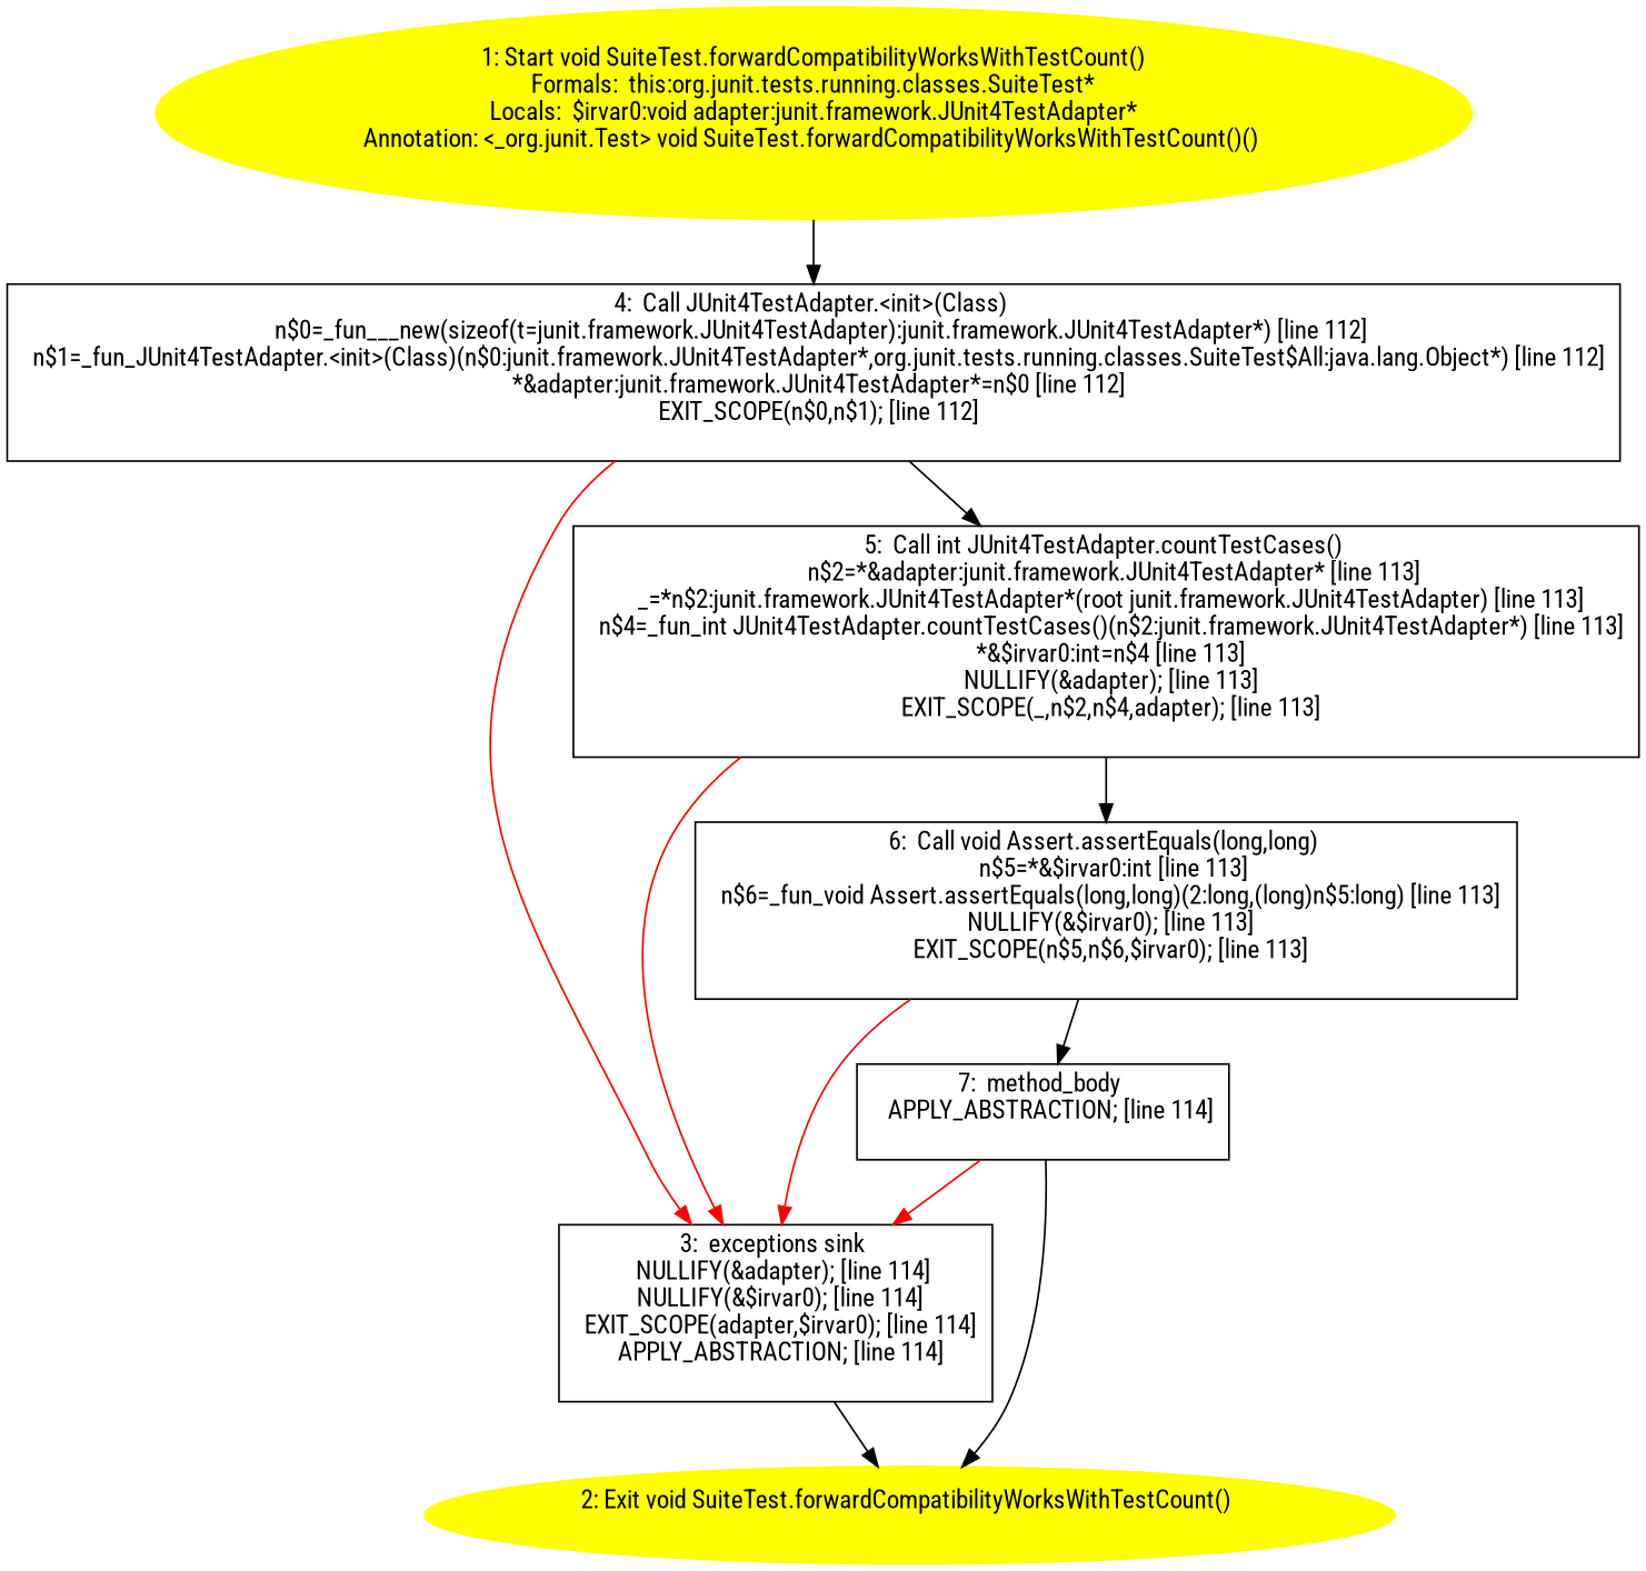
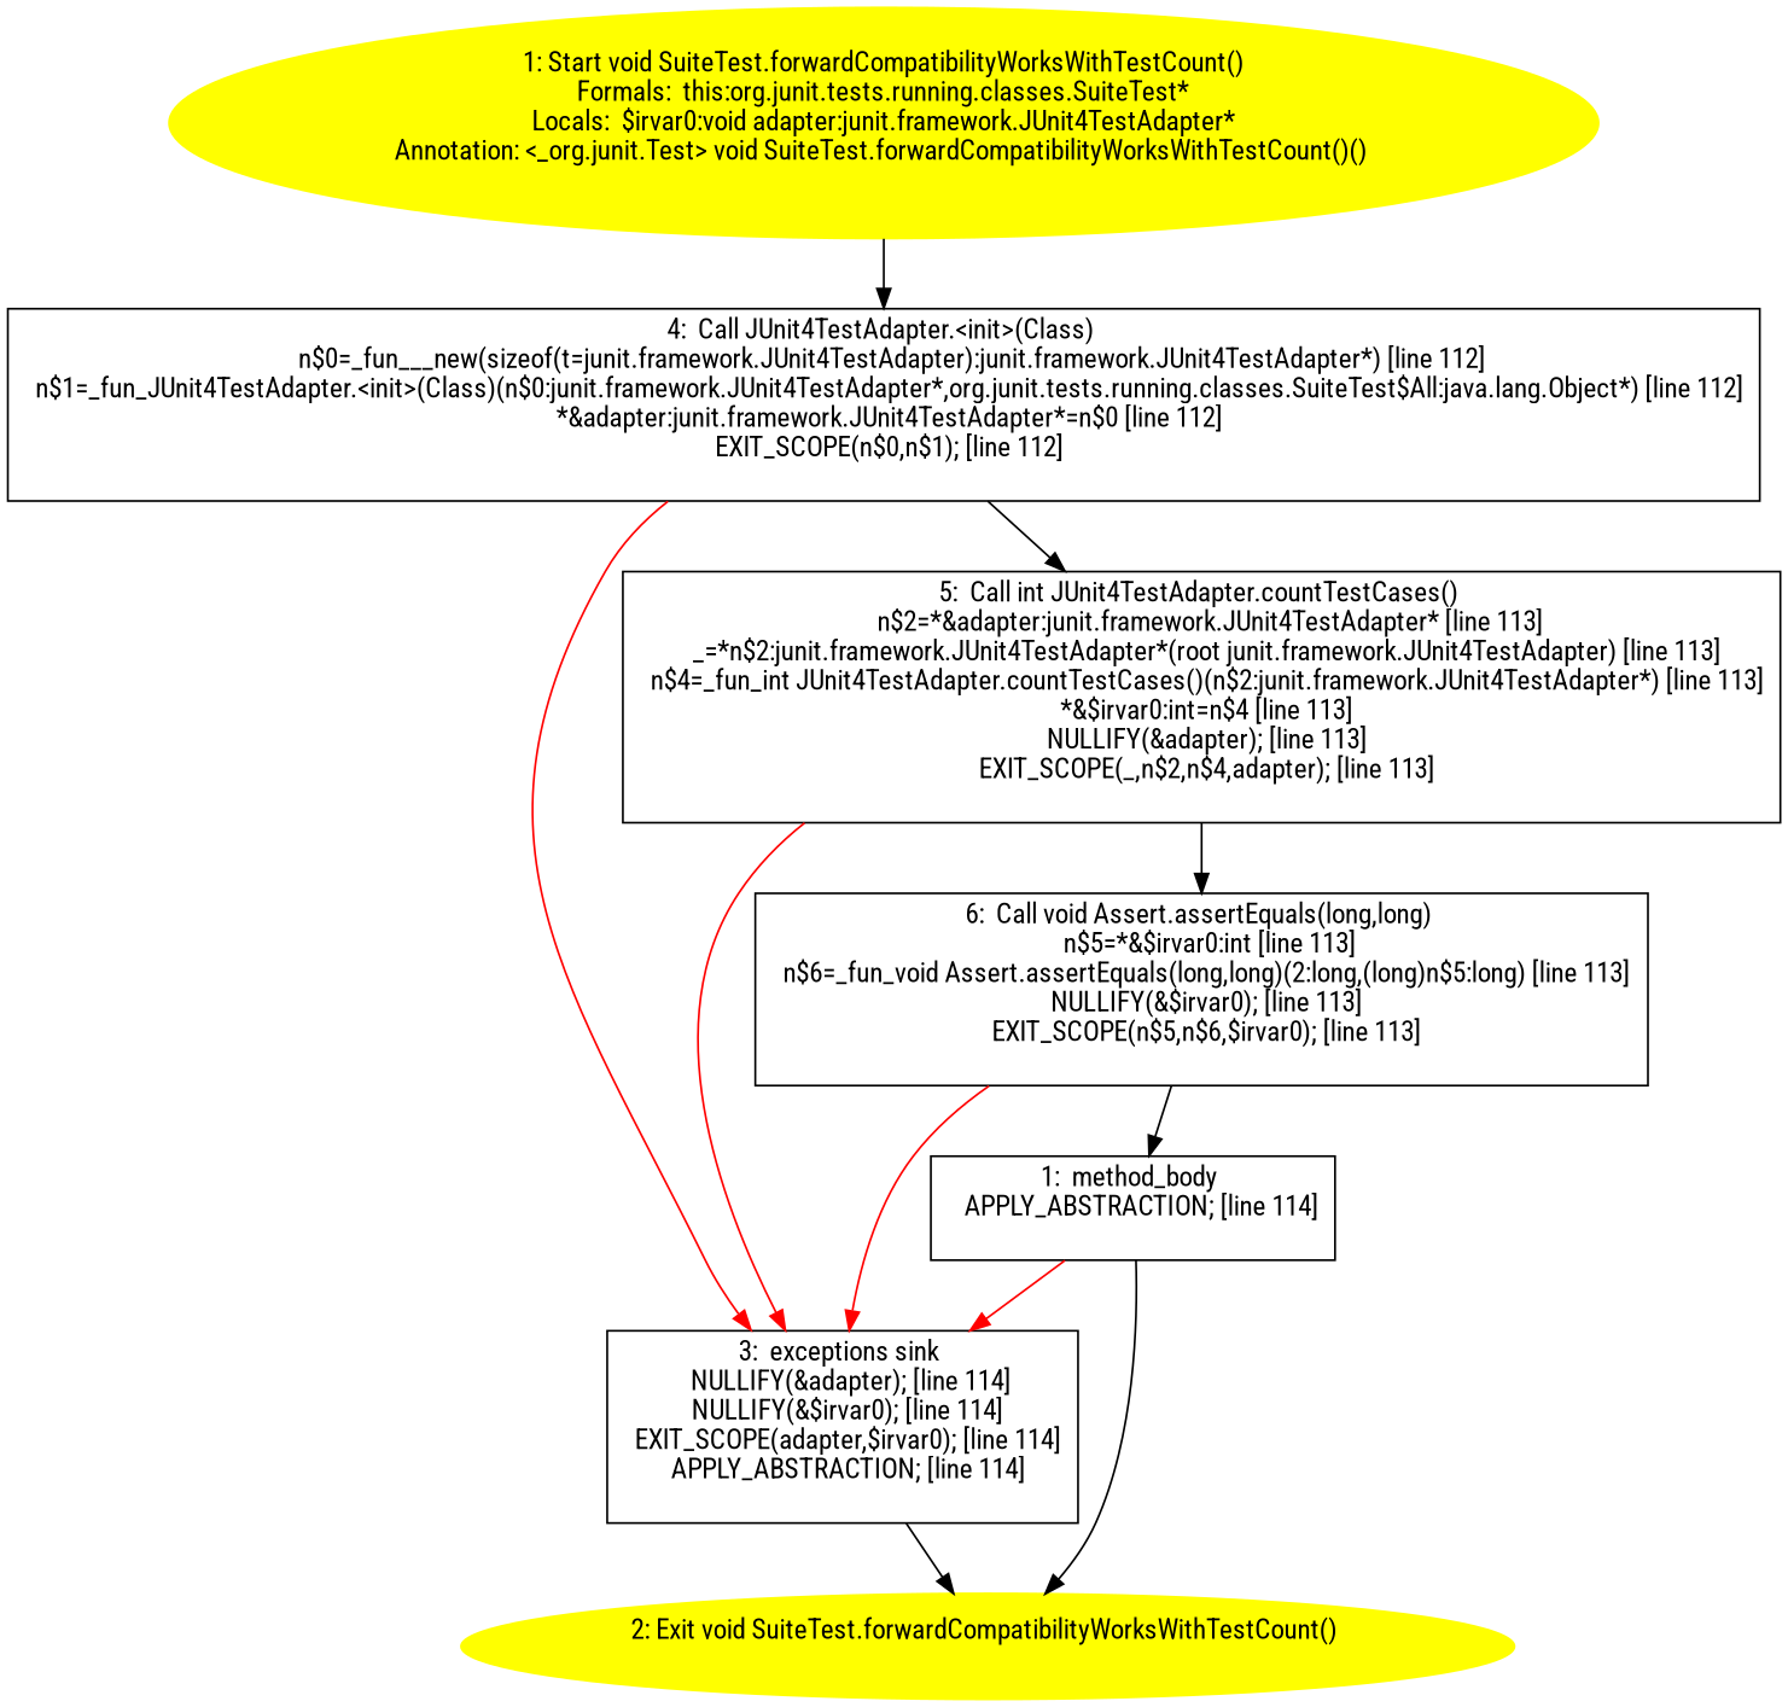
  digraph {
    fontname="Roboto Condensed"
    node [fontname="Roboto Condensed" shape=box]
    edge [fontname="Roboto Condensed"]
    n1 [color=yellow label="1: Start void SuiteTest.forwardCompatibilityWorksWithTestCount()\nFormals:  this:org.junit.tests.running.classes.SuiteTest*\nLocals:  $irvar0:void adapter:junit.framework.JUnit4TestAdapter*\nAnnotation: <_org.junit.Test> void SuiteTest.forwardCompatibilityWorksWithTestCount()() \n  " style=filled shape=""]
    n2 [label="4:  Call JUnit4TestAdapter.<init>(Class) \n   n$0=_fun___new(sizeof(t=junit.framework.JUnit4TestAdapter):junit.framework.JUnit4TestAdapter*) [line 112]\n  n$1=_fun_JUnit4TestAdapter.<init>(Class)(n$0:junit.framework.JUnit4TestAdapter*,org.junit.tests.running.classes.SuiteTest$All:java.lang.Object*) [line 112]\n  *&adapter:junit.framework.JUnit4TestAdapter*=n$0 [line 112]\n  EXIT_SCOPE(n$0,n$1); [line 112]\n "]
    n3 [label="3:  exceptions sink \n   NULLIFY(&adapter); [line 114]\n  NULLIFY(&$irvar0); [line 114]\n  EXIT_SCOPE(adapter,$irvar0); [line 114]\n  APPLY_ABSTRACTION; [line 114]\n "]
    n4 [label="5:  Call int JUnit4TestAdapter.countTestCases() \n   n$2=*&adapter:junit.framework.JUnit4TestAdapter* [line 113]\n  _=*n$2:junit.framework.JUnit4TestAdapter*(root junit.framework.JUnit4TestAdapter) [line 113]\n  n$4=_fun_int JUnit4TestAdapter.countTestCases()(n$2:junit.framework.JUnit4TestAdapter*) [line 113]\n  *&$irvar0:int=n$4 [line 113]\n  NULLIFY(&adapter); [line 113]\n  EXIT_SCOPE(_,n$2,n$4,adapter); [line 113]\n "]
    n5 [color=yellow label="2: Exit void SuiteTest.forwardCompatibilityWorksWithTestCount() \n  " style=filled shape=""]
    n6 [label="6:  Call void Assert.assertEquals(long,long) \n   n$5=*&$irvar0:int [line 113]\n  n$6=_fun_void Assert.assertEquals(long,long)(2:long,(long)n$5:long) [line 113]\n  NULLIFY(&$irvar0); [line 113]\n  EXIT_SCOPE(n$5,n$6,$irvar0); [line 113]\n "]
-   n7 [label="7:  method_body \n   APPLY_ABSTRACTION; [line 114]\n "]
+   n7 [label="1:  method_body \n   APPLY_ABSTRACTION; [line 114]\n "]
    n1 -> n2
    n2 -> n3 [color=red]
    n2 -> n4
    n3 -> n5
    n4 -> n3 [color=red]
    n4 -> n6
    n6 -> n3 [color=red]
    n6 -> n7
    n7 -> n3 [color=red]
    n7 -> n5
  }
